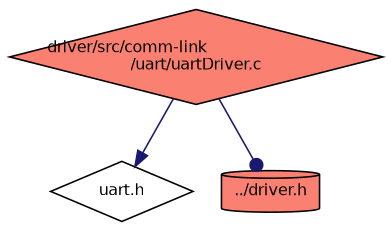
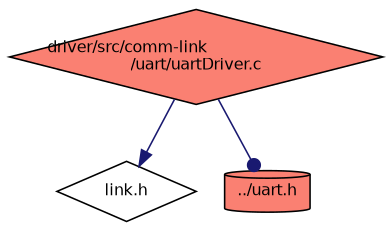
  digraph {
    node [color=black fillcolor=salmon fontname=Helvetica fontsize=10 shape=diamond style=filled]
    edge [color=midnightblue fontname=Helvetica fontsize=10 labelfontname=Helvetica labelfontsize=10 style=solid]
    n1 [fontcolor=black height=0.2 label="driver/src/comm-link\l/uart/uartDriver.c" width=0.4]
-   n2 [fillcolor=white height=0.2 label="uart.h" width=0.4]
-   n3 [height=0.2 label="../driver.h" shape=cylinder width=0.4]
+   n2 [fillcolor=white height=0.2 label="link.h" width=0.4]
+   n3 [height=0.2 label="../uart.h" shape=cylinder width=0.4]
    n1 -> n2 [arrowhead=normal]
    n1 -> n3 [arrowhead=dot]
  }
